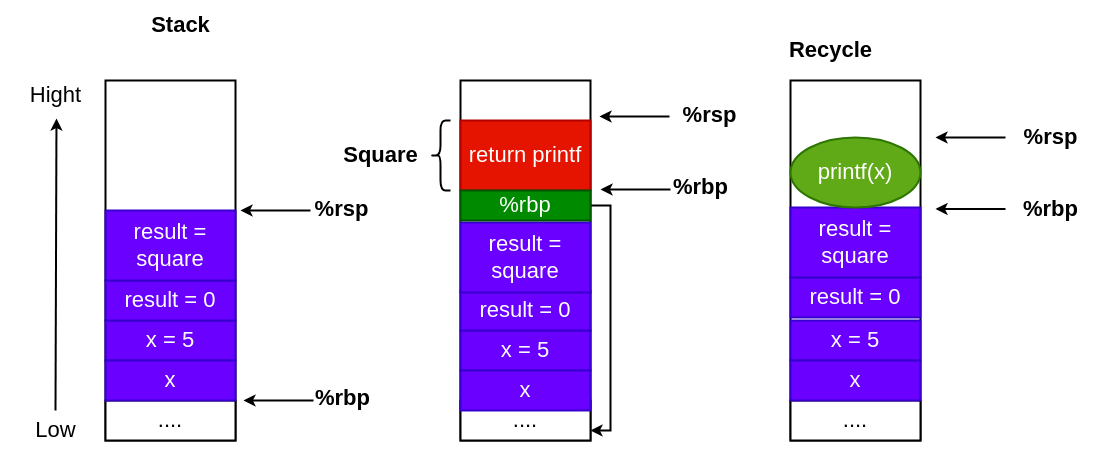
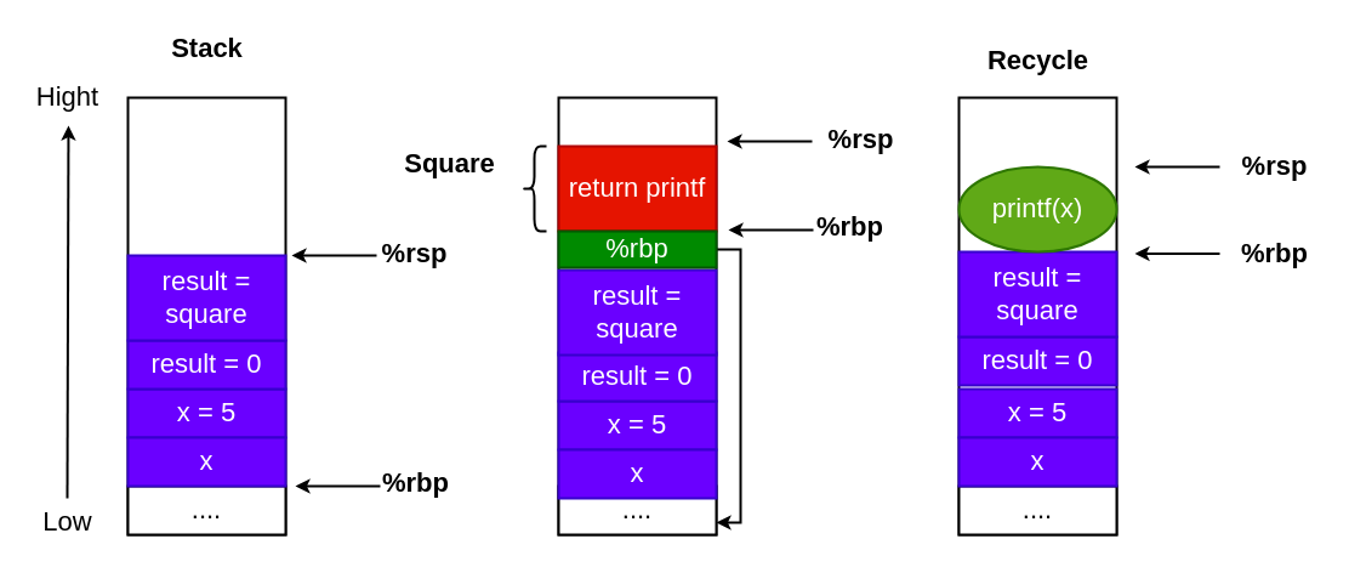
  <mxCell id="0" />
  <mxCell id="1" parent="0" />
  <mxCell id="2" value="" style="rounded=0;whiteSpace=wrap;html=1;strokeWidth=2;" vertex="1" parent="1"><mxGeometry x="105" y="80" width="130" height="360" as="geometry" /></mxCell>
  <mxCell id="3" value="...." style="rounded=0;whiteSpace=wrap;html=1;strokeWidth=2;fontSize=22;" vertex="1" parent="1"><mxGeometry x="105" y="400" width="130" height="40" as="geometry" /></mxCell>
  <mxCell id="4" value="x = 5" style="rounded=0;whiteSpace=wrap;html=1;strokeWidth=2;fontSize=22;fillColor=#6a00ff;fontColor=#ffffff;strokeColor=#3700CC;" vertex="1" parent="1"><mxGeometry x="105" y="320" width="130" height="40" as="geometry" /></mxCell>
  <mxCell id="5" value="result = 0" style="rounded=0;whiteSpace=wrap;html=1;strokeWidth=2;fontSize=22;fillColor=#6a00ff;fontColor=#ffffff;strokeColor=#3700CC;" vertex="1" parent="1"><mxGeometry x="105" y="280" width="130" height="40" as="geometry" /></mxCell>
  <mxCell id="6" value="x" style="rounded=0;whiteSpace=wrap;html=1;strokeWidth=2;fontSize=22;fillColor=#6a00ff;fontColor=#ffffff;strokeColor=#3700CC;" vertex="1" parent="1"><mxGeometry x="105" y="360" width="130" height="40" as="geometry" /></mxCell>
  <mxCell id="7" value="result = square" style="rounded=0;whiteSpace=wrap;html=1;strokeWidth=2;fontSize=22;fillColor=#6a00ff;fontColor=#ffffff;strokeColor=#3700CC;" vertex="1" parent="1"><mxGeometry x="105" y="210" width="130" height="70" as="geometry" /></mxCell>
  <mxCell id="8" value="" style="endArrow=classic;html=1;rounded=0;strokeWidth=2;fontSize=22;entryX=0.514;entryY=1.075;entryDx=0;entryDy=0;entryPerimeter=0;" edge="1" parent="1" target="10"><mxGeometry width="50" height="50" relative="1" as="geometry"><mxPoint x="55" y="410" as="sourcePoint" /><mxPoint x="55" y="120" as="targetPoint" /></mxGeometry></mxCell>
  <mxCell id="9" value="Low" style="text;html=1;align=center;verticalAlign=middle;resizable=0;points=[];autosize=1;strokeColor=none;fillColor=none;fontSize=22;" vertex="1" parent="1"><mxGeometry x="25" y="410" width="60" height="40" as="geometry" /></mxCell>
- <mxCell id="10" value="Hight" style="text;html=1;align=center;verticalAlign=middle;resizable=0;points=[];autosize=1;strokeColor=none;fillColor=none;fontSize=22;" vertex="1" parent="1"><mxGeometry x="20" y="75" width="70" height="40" as="geometry" /></mxCell>
+ <mxCell id="10" value="Hight" style="text;html=1;align=center;verticalAlign=middle;resizable=0;points=[];autosize=1;strokeColor=none;fillColor=none;fontSize=22;" vertex="1" parent="1"><mxGeometry x="20" y="60" width="70" height="40" as="geometry" /></mxCell>
  <mxCell id="11" value="" style="endArrow=classic;html=1;rounded=0;strokeWidth=2;fontSize=22;" edge="1" parent="1"><mxGeometry width="50" height="50" relative="1" as="geometry"><mxPoint x="310" y="210" as="sourcePoint" /><mxPoint x="240" y="210" as="targetPoint" /></mxGeometry></mxCell>
  <mxCell id="12" value="&lt;b&gt;%rbp&lt;/b&gt;" style="text;html=1;align=center;verticalAlign=middle;resizable=0;points=[];autosize=1;strokeColor=none;fillColor=none;fontSize=22;" vertex="1" parent="1"><mxGeometry x="302" y="378" width="80" height="40" as="geometry" /></mxCell>
  <mxCell id="13" value="" style="endArrow=classic;html=1;rounded=0;strokeWidth=2;fontSize=22;" edge="1" parent="1"><mxGeometry width="50" height="50" relative="1" as="geometry"><mxPoint x="313" y="400" as="sourcePoint" /><mxPoint x="243" y="400" as="targetPoint" /></mxGeometry></mxCell>
  <mxCell id="14" value="&lt;b&gt;%rsp&lt;/b&gt;" style="text;html=1;align=center;verticalAlign=middle;resizable=0;points=[];autosize=1;strokeColor=none;fillColor=none;fontSize=22;" vertex="1" parent="1"><mxGeometry x="301" y="189" width="80" height="40" as="geometry" /></mxCell>
  <mxCell id="15" value="" style="rounded=0;whiteSpace=wrap;html=1;strokeWidth=2;" vertex="1" parent="1"><mxGeometry x="460" y="80" width="130" height="360" as="geometry" /></mxCell>
  <mxCell id="16" value="...." style="rounded=0;whiteSpace=wrap;html=1;strokeWidth=2;fontSize=22;" vertex="1" parent="1"><mxGeometry x="460" y="400" width="130" height="40" as="geometry" /></mxCell>
  <mxCell id="17" value="x = 5" style="rounded=0;whiteSpace=wrap;html=1;strokeWidth=2;fontSize=22;fillColor=#6a00ff;fontColor=#ffffff;strokeColor=#3700CC;" vertex="1" parent="1"><mxGeometry x="460" y="330" width="130" height="40" as="geometry" /></mxCell>
  <mxCell id="18" value="result = 0" style="rounded=0;whiteSpace=wrap;html=1;strokeWidth=2;fontSize=22;fillColor=#6a00ff;fontColor=#ffffff;strokeColor=#3700CC;" vertex="1" parent="1"><mxGeometry x="460" y="290" width="130" height="40" as="geometry" /></mxCell>
  <mxCell id="19" value="x" style="rounded=0;whiteSpace=wrap;html=1;strokeWidth=2;fontSize=22;fillColor=#6a00ff;fontColor=#ffffff;strokeColor=#3700CC;" vertex="1" parent="1"><mxGeometry x="460" y="370" width="130" height="40" as="geometry" /></mxCell>
  <mxCell id="20" value="result = square" style="rounded=0;whiteSpace=wrap;html=1;strokeWidth=2;fontSize=22;fillColor=#6a00ff;fontColor=#ffffff;strokeColor=#3700CC;" vertex="1" parent="1"><mxGeometry x="460" y="222" width="130" height="70" as="geometry" /></mxCell>
  <mxCell id="21" value="" style="endArrow=classic;html=1;rounded=0;strokeWidth=2;fontSize=22;" edge="1" parent="1"><mxGeometry width="50" height="50" relative="1" as="geometry"><mxPoint x="670" y="189" as="sourcePoint" /><mxPoint x="600" y="189" as="targetPoint" /></mxGeometry></mxCell>
  <mxCell id="22" value="&lt;b&gt;%rbp&lt;/b&gt;" style="text;html=1;align=center;verticalAlign=middle;resizable=0;points=[];autosize=1;strokeColor=none;fillColor=none;fontSize=22;" vertex="1" parent="1"><mxGeometry x="660" y="167" width="80" height="40" as="geometry" /></mxCell>
  <mxCell id="23" value="" style="endArrow=classic;html=1;rounded=0;strokeWidth=2;fontSize=22;" edge="1" parent="1"><mxGeometry width="50" height="50" relative="1" as="geometry"><mxPoint x="669" y="116" as="sourcePoint" /><mxPoint x="599" y="116" as="targetPoint" /></mxGeometry></mxCell>
  <mxCell id="24" value="&lt;b&gt;%rsp&lt;/b&gt;" style="text;html=1;align=center;verticalAlign=middle;resizable=0;points=[];autosize=1;strokeColor=none;fillColor=none;fontSize=22;" vertex="1" parent="1"><mxGeometry x="669" y="95" width="80" height="40" as="geometry" /></mxCell>
  <mxCell id="25" value="return printf" style="rounded=0;whiteSpace=wrap;html=1;strokeWidth=2;fontSize=22;fillColor=#e51400;fontColor=#ffffff;strokeColor=#B20000;" vertex="1" parent="1"><mxGeometry x="460" y="120" width="130" height="70" as="geometry" /></mxCell>
  <mxCell id="26" value="" style="shape=curlyBracket;whiteSpace=wrap;html=1;rounded=1;strokeWidth=2;fontSize=22;" vertex="1" parent="1"><mxGeometry x="430" y="120" width="20" height="70" as="geometry" /></mxCell>
- <mxCell id="27" value="&lt;b&gt;Square&lt;/b&gt;" style="text;html=1;align=center;verticalAlign=middle;resizable=0;points=[];autosize=1;strokeColor=none;fillColor=none;fontSize=22;" vertex="1" parent="1"><mxGeometry x="330" y="135" width="100" height="40" as="geometry" /></mxCell>
+ <mxCell id="27" value="&lt;b&gt;Square&lt;/b&gt;" style="text;html=1;align=center;verticalAlign=middle;resizable=0;points=[];autosize=1;strokeColor=none;fillColor=none;fontSize=22;" vertex="1" parent="1"><mxGeometry x="320" y="115" width="100" height="40" as="geometry" /></mxCell>
  <mxCell id="28" value="" style="rounded=0;whiteSpace=wrap;html=1;strokeWidth=2;" vertex="1" parent="1"><mxGeometry x="790" y="80" width="130" height="360" as="geometry" /></mxCell>
  <mxCell id="29" value="...." style="rounded=0;whiteSpace=wrap;html=1;strokeWidth=2;fontSize=22;" vertex="1" parent="1"><mxGeometry x="790" y="400" width="130" height="40" as="geometry" /></mxCell>
  <mxCell id="30" value="x = 5" style="rounded=0;whiteSpace=wrap;html=1;strokeWidth=2;fontSize=22;strokeColor=#3700CC;fillColor=#6a00ff;fontColor=#ffffff;" vertex="1" parent="1"><mxGeometry x="790" y="320" width="130" height="40" as="geometry" /></mxCell>
  <mxCell id="31" value="result = 0" style="rounded=0;whiteSpace=wrap;html=1;strokeWidth=2;fontSize=22;strokeColor=#3700CC;fillColor=#6a00ff;fontColor=#ffffff;" vertex="1" parent="1"><mxGeometry x="790" y="277" width="130" height="40" as="geometry" /></mxCell>
  <mxCell id="32" value="x" style="rounded=0;whiteSpace=wrap;html=1;strokeWidth=2;fontSize=22;strokeColor=#3700CC;fillColor=#6a00ff;fontColor=#ffffff;" vertex="1" parent="1"><mxGeometry x="790" y="360" width="130" height="40" as="geometry" /></mxCell>
  <mxCell id="33" value="result = square" style="rounded=0;whiteSpace=wrap;html=1;strokeWidth=2;fontSize=22;strokeColor=#3700CC;fillColor=#6a00ff;fontColor=#ffffff;" vertex="1" parent="1"><mxGeometry x="790" y="207" width="130" height="70" as="geometry" /></mxCell>
  <mxCell id="34" value="" style="endArrow=classic;html=1;rounded=0;strokeWidth=2;fontSize=22;" edge="1" parent="1"><mxGeometry width="50" height="50" relative="1" as="geometry"><mxPoint x="1005" y="137" as="sourcePoint" /><mxPoint x="935" y="137" as="targetPoint" /></mxGeometry></mxCell>
  <mxCell id="35" value="&lt;b&gt;%rbp&lt;/b&gt;" style="text;html=1;align=center;verticalAlign=middle;resizable=0;points=[];autosize=1;strokeColor=none;fillColor=none;fontSize=22;" vertex="1" parent="1"><mxGeometry x="1010" y="189" width="80" height="40" as="geometry" /></mxCell>
  <mxCell id="36" value="" style="endArrow=classic;html=1;rounded=0;strokeWidth=2;fontSize=22;" edge="1" parent="1"><mxGeometry width="50" height="50" relative="1" as="geometry"><mxPoint x="1005" y="208.5" as="sourcePoint" /><mxPoint x="935" y="208.5" as="targetPoint" /></mxGeometry></mxCell>
  <mxCell id="37" value="&lt;b&gt;%rsp&lt;/b&gt;" style="text;html=1;align=center;verticalAlign=middle;resizable=0;points=[];autosize=1;strokeColor=none;fillColor=none;fontSize=22;" vertex="1" parent="1"><mxGeometry x="1010" y="117" width="80" height="40" as="geometry" /></mxCell>
  <mxCell id="38" value="printf(x)" style="ellipse;whiteSpace=wrap;html=1;strokeWidth=2;fontSize=22;fillColor=#60a917;fontColor=#ffffff;strokeColor=#2D7600;" vertex="1" parent="1"><mxGeometry x="790" y="137" width="130" height="70" as="geometry" /></mxCell>
- <mxCell id="39" value="&lt;b&gt;Recycle&lt;/b&gt;" style="text;html=1;align=center;verticalAlign=middle;resizable=0;points=[];autosize=1;strokeColor=none;fillColor=none;fontSize=22;" vertex="1" parent="1"><mxGeometry x="775" y="30" width="110" height="40" as="geometry" /></mxCell>
+ <mxCell id="39" value="&lt;b&gt;Recycle&lt;/b&gt;" style="text;html=1;align=center;verticalAlign=middle;resizable=0;points=[];autosize=1;strokeColor=none;fillColor=none;fontSize=22;" vertex="1" parent="1"><mxGeometry x="800" y="30" width="110" height="40" as="geometry" /></mxCell>
  <mxCell id="40" style="edgeStyle=orthogonalEdgeStyle;rounded=0;orthogonalLoop=1;jettySize=auto;html=1;entryX=1;entryY=0.75;entryDx=0;entryDy=0;strokeWidth=2;fontSize=22;" edge="1" parent="1" source="41" target="16"><mxGeometry relative="1" as="geometry"><Array as="points"><mxPoint x="610" y="205" /><mxPoint x="610" y="430" /></Array></mxGeometry></mxCell>
  <mxCell id="41" value="%rbp" style="rounded=0;whiteSpace=wrap;html=1;strokeWidth=2;fontSize=22;fillColor=#008a00;fontColor=#ffffff;strokeColor=#005700;" vertex="1" parent="1"><mxGeometry x="460" y="190" width="130" height="30" as="geometry" /></mxCell>
- <mxCell id="42" value="&lt;b&gt;Stack&lt;/b&gt;" style="text;html=1;align=center;verticalAlign=middle;resizable=0;points=[];autosize=1;strokeColor=none;fillColor=none;fontSize=22;" vertex="1" parent="1"><mxGeometry x="140" y="5" width="80" height="40" as="geometry" /></mxCell>
+ <mxCell id="42" value="&lt;b&gt;Stack&lt;/b&gt;" style="text;html=1;align=center;verticalAlign=middle;resizable=0;points=[];autosize=1;strokeColor=none;fillColor=none;fontSize=22;" vertex="1" parent="1"><mxGeometry x="130" y="20" width="80" height="40" as="geometry" /></mxCell>
